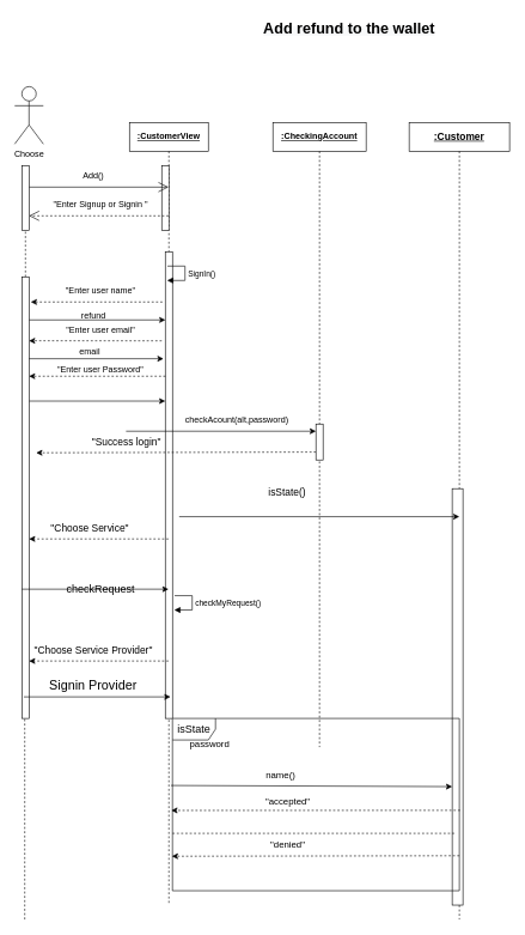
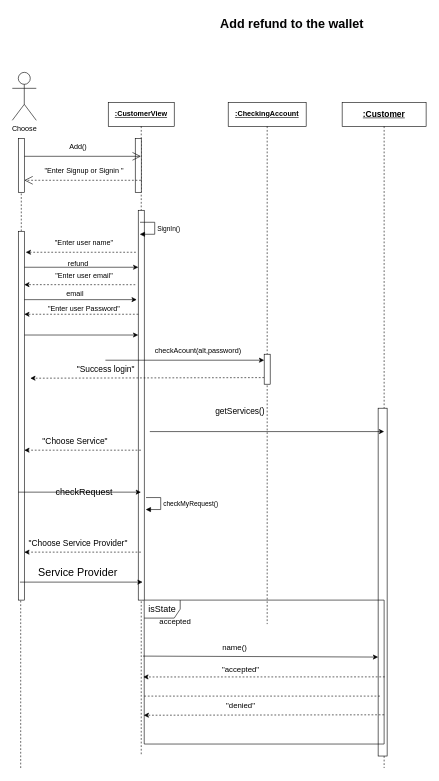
  <mxCell id="0" />
  <mxCell id="1" parent="0" />
  <mxCell id="2" value="Choose" style="shape=umlActor;verticalLabelPosition=bottom;verticalAlign=top;html=1;outlineConnect=0;" vertex="1" parent="1"><mxGeometry x="20" y="120" width="40" height="80" as="geometry" /></mxCell>
  <mxCell id="3" value="" style="endArrow=none;dashed=1;html=1;rounded=0;startArrow=none;" edge="1" parent="1" source="31"><mxGeometry width="50" height="50" relative="1" as="geometry"><mxPoint x="40" y="1020" as="sourcePoint" /><mxPoint x="40" y="230" as="targetPoint" /></mxGeometry></mxCell>
  <mxCell id="4" value="&lt;b style=&quot;&quot;&gt;&lt;u&gt;:CustomerView&lt;/u&gt;&lt;/b&gt;" style="shape=umlLifeline;perimeter=lifelinePerimeter;whiteSpace=wrap;html=1;container=1;collapsible=0;recursiveResize=0;outlineConnect=0;" vertex="1" parent="1"><mxGeometry x="180" y="170" width="110" height="1090" as="geometry" /></mxCell>
  <mxCell id="5" value="" style="html=1;points=[];perimeter=orthogonalPerimeter;fontSize=12;" vertex="1" parent="4"><mxGeometry x="45" y="60" width="10" height="90" as="geometry" /></mxCell>
  <mxCell id="6" value="&lt;font style=&quot;font-size: 14px;&quot;&gt;&quot;Choose Service Provider&quot;&lt;/font&gt;" style="text;html=1;strokeColor=none;fillColor=none;align=center;verticalAlign=middle;whiteSpace=wrap;rounded=0;fontSize=18;" vertex="1" parent="4"><mxGeometry x="-145" y="720" width="190" height="30" as="geometry" /></mxCell>
  <mxCell id="7" value="" style="html=1;points=[];perimeter=orthogonalPerimeter;fontSize=12;" vertex="1" parent="4"><mxGeometry x="50" y="180" width="10" height="650" as="geometry" /></mxCell>
  <mxCell id="8" value="&lt;u&gt;&lt;b&gt;:CheckingAccount&lt;/b&gt;&lt;/u&gt;" style="shape=umlLifeline;perimeter=lifelinePerimeter;whiteSpace=wrap;html=1;container=1;collapsible=0;recursiveResize=0;outlineConnect=0;" vertex="1" parent="1"><mxGeometry x="380" y="170" width="130" height="870" as="geometry" /></mxCell>
- <mxCell id="9" value="&lt;font style=&quot;font-size: 14px;&quot;&gt;isState()&lt;/font&gt;" style="text;html=1;strokeColor=none;fillColor=none;align=center;verticalAlign=middle;whiteSpace=wrap;rounded=0;fontSize=12;" vertex="1" parent="8"><mxGeometry x="-10" y="500" width="60" height="30" as="geometry" /></mxCell>
+ <mxCell id="9" value="&lt;font style=&quot;font-size: 14px;&quot;&gt;getServices()&lt;/font&gt;" style="text;html=1;strokeColor=none;fillColor=none;align=center;verticalAlign=middle;whiteSpace=wrap;rounded=0;fontSize=12;" vertex="1" parent="8"><mxGeometry x="-10" y="500" width="60" height="30" as="geometry" /></mxCell>
  <mxCell id="10" value="" style="endArrow=open;endFill=1;endSize=12;html=1;rounded=0;" edge="1" parent="1" target="4"><mxGeometry width="160" relative="1" as="geometry"><mxPoint x="40" y="260" as="sourcePoint" /><mxPoint x="490" y="330" as="targetPoint" /></mxGeometry></mxCell>
  <mxCell id="11" value="Add()" style="text;html=1;strokeColor=none;fillColor=none;align=center;verticalAlign=middle;whiteSpace=wrap;rounded=0;" vertex="1" parent="1"><mxGeometry x="100" y="230" width="60" height="30" as="geometry" /></mxCell>
  <mxCell id="12" value="" style="endArrow=open;endFill=1;endSize=12;html=1;rounded=0;dashed=1;" edge="1" parent="1" source="4"><mxGeometry width="160" relative="1" as="geometry"><mxPoint x="330" y="330" as="sourcePoint" /><mxPoint x="40" y="300" as="targetPoint" /></mxGeometry></mxCell>
  <mxCell id="13" value="&quot;Enter Signup or Signin &quot;" style="text;html=1;strokeColor=none;fillColor=none;align=center;verticalAlign=middle;whiteSpace=wrap;rounded=0;" vertex="1" parent="1"><mxGeometry x="70" y="270" width="140" height="30" as="geometry" /></mxCell>
  <mxCell id="14" value="SignIn()" style="edgeStyle=orthogonalEdgeStyle;html=1;align=left;spacingLeft=2;endArrow=block;rounded=0;entryX=1;entryY=0;" edge="1" parent="1"><mxGeometry relative="1" as="geometry"><mxPoint x="233" y="370" as="sourcePoint" /><Array as="points"><mxPoint x="257.5" y="370" /></Array><mxPoint x="232.5" y="390" as="targetPoint" /></mxGeometry></mxCell>
  <mxCell id="15" value="" style="endArrow=classic;html=1;rounded=0;exitX=0.483;exitY=0.273;exitDx=0;exitDy=0;exitPerimeter=0;entryX=0.155;entryY=0.273;entryDx=0;entryDy=0;entryPerimeter=0;dashed=1;" edge="1" parent="1"><mxGeometry width="50" height="50" relative="1" as="geometry"><mxPoint x="230.14" y="523.37" as="sourcePoint" /><mxPoint x="39.9" y="523.37" as="targetPoint" /></mxGeometry></mxCell>
  <mxCell id="16" value="&quot;Enter user name&quot;" style="text;html=1;strokeColor=none;fillColor=none;align=center;verticalAlign=middle;whiteSpace=wrap;rounded=0;" vertex="1" parent="1"><mxGeometry x="85" y="390" width="110" height="30" as="geometry" /></mxCell>
  <mxCell id="17" value="refund" style="text;html=1;strokeColor=none;fillColor=none;align=center;verticalAlign=middle;whiteSpace=wrap;rounded=0;" vertex="1" parent="1"><mxGeometry x="100" y="425" width="60" height="30" as="geometry" /></mxCell>
  <mxCell id="18" value="" style="endArrow=classic;html=1;rounded=0;dashed=1;startArrow=none;" edge="1" parent="1"><mxGeometry width="50" height="50" relative="1" as="geometry"><mxPoint x="226" y="420" as="sourcePoint" /><mxPoint x="42.42" y="420" as="targetPoint" /></mxGeometry></mxCell>
  <mxCell id="19" value="&quot;Enter user email&quot;" style="text;html=1;strokeColor=none;fillColor=none;align=center;verticalAlign=middle;whiteSpace=wrap;rounded=0;" vertex="1" parent="1"><mxGeometry x="85" y="445" width="110" height="30" as="geometry" /></mxCell>
  <mxCell id="20" value="" style="endArrow=classic;html=1;rounded=0;exitX=0.155;exitY=0.364;exitDx=0;exitDy=0;exitPerimeter=0;entryX=0.483;entryY=0.364;entryDx=0;entryDy=0;entryPerimeter=0;" edge="1" parent="1"><mxGeometry width="50" height="50" relative="1" as="geometry"><mxPoint x="39.86" y="445" as="sourcePoint" /><mxPoint x="230.1" y="445" as="targetPoint" /></mxGeometry></mxCell>
  <mxCell id="21" value="email" style="text;html=1;strokeColor=none;fillColor=none;align=center;verticalAlign=middle;whiteSpace=wrap;rounded=0;" vertex="1" parent="1"><mxGeometry x="94.98" y="475" width="60" height="30" as="geometry" /></mxCell>
  <mxCell id="22" value="&quot;Enter user Password&quot;" style="text;html=1;strokeColor=none;fillColor=none;align=center;verticalAlign=middle;whiteSpace=wrap;rounded=0;" vertex="1" parent="1"><mxGeometry x="70" y="500" width="140.02" height="30" as="geometry" /></mxCell>
  <mxCell id="23" value="" style="endArrow=classic;html=1;rounded=0;" edge="1" parent="1"><mxGeometry width="50" height="50" relative="1" as="geometry"><mxPoint x="40" y="558" as="sourcePoint" /><mxPoint x="230" y="558" as="targetPoint" /></mxGeometry></mxCell>
  <mxCell id="24" value="" style="endArrow=classic;html=1;rounded=0;" edge="1" parent="1"><mxGeometry width="50" height="50" relative="1" as="geometry"><mxPoint x="37.5" y="499" as="sourcePoint" /><mxPoint x="227.5" y="499" as="targetPoint" /></mxGeometry></mxCell>
  <mxCell id="25" value="" style="endArrow=classic;html=1;rounded=0;exitX=0.483;exitY=0.273;exitDx=0;exitDy=0;exitPerimeter=0;dashed=1;" edge="1" parent="1"><mxGeometry width="50" height="50" relative="1" as="geometry"><mxPoint x="225.06" y="474.09" as="sourcePoint" /><mxPoint x="39.94" y="474" as="targetPoint" /></mxGeometry></mxCell>
  <mxCell id="26" value="" style="endArrow=classic;html=1;rounded=0;exitX=0.5;exitY=0;exitDx=0;exitDy=0;" edge="1" parent="1" source="35"><mxGeometry width="50" height="50" relative="1" as="geometry"><mxPoint x="50" y="568" as="sourcePoint" /><mxPoint x="440" y="600" as="targetPoint" /></mxGeometry></mxCell>
  <mxCell id="27" value="checkAcount(alt,password)" style="text;html=1;strokeColor=none;fillColor=none;align=center;verticalAlign=middle;whiteSpace=wrap;rounded=0;" vertex="1" parent="1"><mxGeometry x="280" y="570" width="100" height="30" as="geometry" /></mxCell>
  <mxCell id="28" value="" style="endArrow=classic;html=1;rounded=0;dashed=1;" edge="1" parent="1"><mxGeometry width="50" height="50" relative="1" as="geometry"><mxPoint x="440" y="629" as="sourcePoint" /><mxPoint x="50" y="630" as="targetPoint" /></mxGeometry></mxCell>
  <mxCell id="29" value="&lt;u&gt;&lt;b&gt;:Customer&lt;/b&gt;&lt;/u&gt;" style="shape=umlLifeline;perimeter=lifelinePerimeter;whiteSpace=wrap;html=1;container=1;collapsible=0;recursiveResize=0;outlineConnect=0;fontSize=14;" vertex="1" parent="1"><mxGeometry x="570" y="170" width="140" height="1110" as="geometry" /></mxCell>
  <mxCell id="30" value="" style="html=1;points=[];perimeter=orthogonalPerimeter;fontSize=12;" vertex="1" parent="29"><mxGeometry x="60" y="510" width="15" height="580" as="geometry" /></mxCell>
  <mxCell id="31" value="" style="html=1;points=[];perimeter=orthogonalPerimeter;fontSize=12;" vertex="1" parent="1"><mxGeometry x="30" y="230" width="10" height="90" as="geometry" /></mxCell>
  <mxCell id="32" value="" style="endArrow=none;dashed=1;html=1;rounded=0;startArrow=none;" edge="1" parent="1" source="33" target="31"><mxGeometry width="50" height="50" relative="1" as="geometry"><mxPoint x="40" y="1020" as="sourcePoint" /><mxPoint x="40" y="230" as="targetPoint" /></mxGeometry></mxCell>
  <mxCell id="33" value="" style="html=1;points=[];perimeter=orthogonalPerimeter;fontSize=12;" vertex="1" parent="1"><mxGeometry x="30" y="385" width="10" height="615" as="geometry" /></mxCell>
  <mxCell id="34" value="" style="endArrow=none;dashed=1;html=1;rounded=0;startArrow=none;" edge="1" parent="1" target="33"><mxGeometry width="50" height="50" relative="1" as="geometry"><mxPoint x="34" y="1280" as="sourcePoint" /><mxPoint x="40" y="320" as="targetPoint" /></mxGeometry></mxCell>
  <mxCell id="35" value="&lt;font style=&quot;font-size: 14px;&quot;&gt;&quot;Success login&quot;&lt;/font&gt;" style="text;html=1;strokeColor=none;fillColor=none;align=center;verticalAlign=middle;whiteSpace=wrap;rounded=0;" vertex="1" parent="1"><mxGeometry x="41.5" y="600" width="267.5" height="30" as="geometry" /></mxCell>
  <mxCell id="36" value="" style="html=1;points=[];perimeter=orthogonalPerimeter;fontSize=12;" vertex="1" parent="1"><mxGeometry x="440" y="590" width="10" height="50" as="geometry" /></mxCell>
  <mxCell id="37" value="" style="endArrow=classic;html=1;rounded=0;fontSize=14;dashed=1;" edge="1" parent="1" source="4"><mxGeometry width="50" height="50" relative="1" as="geometry"><mxPoint x="390" y="830" as="sourcePoint" /><mxPoint x="40" y="750" as="targetPoint" /></mxGeometry></mxCell>
  <mxCell id="38" value="&quot;Choose Service&quot;" style="text;html=1;strokeColor=none;fillColor=none;align=center;verticalAlign=middle;whiteSpace=wrap;rounded=0;fontSize=14;" vertex="1" parent="1"><mxGeometry x="55" y="720" width="140" height="30" as="geometry" /></mxCell>
  <mxCell id="39" value="" style="endArrow=classic;html=1;rounded=0;fontSize=14;" edge="1" parent="1" target="4"><mxGeometry width="50" height="50" relative="1" as="geometry"><mxPoint x="30" y="820" as="sourcePoint" /><mxPoint x="440" y="770" as="targetPoint" /></mxGeometry></mxCell>
  <mxCell id="40" value="&lt;font style=&quot;font-size: 15px;&quot;&gt;checkRequest&lt;/font&gt;" style="text;html=1;strokeColor=none;fillColor=none;align=center;verticalAlign=middle;whiteSpace=wrap;rounded=0;fontSize=14;" vertex="1" parent="1"><mxGeometry x="110.01" y="805" width="60" height="30" as="geometry" /></mxCell>
  <mxCell id="41" value="" style="endArrow=classic;html=1;rounded=0;fontSize=12;exitX=-0.005;exitY=0.389;exitDx=0;exitDy=0;exitPerimeter=0;" edge="1" parent="1" source="47"><mxGeometry width="50" height="50" relative="1" as="geometry"><mxPoint x="239.324" y="1095" as="sourcePoint" /><mxPoint x="630" y="1095" as="targetPoint" /></mxGeometry></mxCell>
  <mxCell id="42" value="" style="endArrow=classic;html=1;rounded=0;fontSize=18;dashed=1;" edge="1" parent="1" source="4"><mxGeometry width="50" height="50" relative="1" as="geometry"><mxPoint x="350" y="710" as="sourcePoint" /><mxPoint x="40" y="920" as="targetPoint" /></mxGeometry></mxCell>
  <mxCell id="43" value="" style="endArrow=classic;html=1;rounded=0;fontSize=14;" edge="1" parent="1"><mxGeometry width="50" height="50" relative="1" as="geometry"><mxPoint x="32.73" y="970" as="sourcePoint" /><mxPoint x="237.23" y="970" as="targetPoint" /></mxGeometry></mxCell>
- <mxCell id="44" value="&lt;font style=&quot;font-size: 18px;&quot;&gt;Signin Provider&lt;/font&gt;" style="text;html=1;strokeColor=none;fillColor=none;align=center;verticalAlign=middle;whiteSpace=wrap;rounded=0;fontSize=14;" vertex="1" parent="1"><mxGeometry x="56.37" y="940" width="147.26" height="30" as="geometry" /></mxCell>
+ <mxCell id="44" value="&lt;font style=&quot;font-size: 18px;&quot;&gt;Service Provider&lt;/font&gt;" style="text;html=1;strokeColor=none;fillColor=none;align=center;verticalAlign=middle;whiteSpace=wrap;rounded=0;fontSize=14;" vertex="1" parent="1"><mxGeometry x="56.37" y="940" width="147.26" height="30" as="geometry" /></mxCell>
  <mxCell id="45" value="&lt;b style=&quot;color: rgb(0, 0, 0); font-family: Helvetica; font-size: 12px; font-style: normal; font-variant-ligatures: normal; font-variant-caps: normal; letter-spacing: normal; orphans: 2; text-align: center; text-indent: 0px; text-transform: none; widows: 2; word-spacing: 0px; -webkit-text-stroke-width: 0px; background-color: rgb(248, 249, 250); text-decoration-thickness: initial; text-decoration-style: initial; text-decoration-color: initial;&quot;&gt;&lt;font style=&quot;font-size: 21px;&quot;&gt;Add refund to the wallet&lt;/font&gt;&lt;/b&gt;" style="text;whiteSpace=wrap;html=1;fontSize=21;" vertex="1" parent="1"><mxGeometry x="365" y="20" width="330" height="40" as="geometry" /></mxCell>
  <mxCell id="46" value="checkMyRequest()" style="edgeStyle=orthogonalEdgeStyle;html=1;align=left;spacingLeft=2;endArrow=block;rounded=0;entryX=1;entryY=0;" edge="1" parent="1"><mxGeometry relative="1" as="geometry"><mxPoint x="243" y="829" as="sourcePoint" /><Array as="points"><mxPoint x="267.5" y="829" /></Array><mxPoint x="242.5" y="849" as="targetPoint" /></mxGeometry></mxCell>
  <mxCell id="47" value="isState" style="shape=umlFrame;whiteSpace=wrap;html=1;fontSize=15;" vertex="1" parent="1"><mxGeometry x="240" y="1000" width="400" height="240" as="geometry" /></mxCell>
- <mxCell id="48" value="password" style="text;align=center;fontStyle=0;verticalAlign=middle;spacingLeft=3;spacingRight=3;strokeColor=none;rotatable=0;points=[[0,0.5],[1,0.5]];portConstraint=eastwest;fontSize=13;" vertex="1" parent="1"><mxGeometry x="252.03" y="1022" width="80" height="26" as="geometry" /></mxCell>
+ <mxCell id="48" value="accepted" style="text;align=center;fontStyle=0;verticalAlign=middle;spacingLeft=3;spacingRight=3;strokeColor=none;rotatable=0;points=[[0,0.5],[1,0.5]];portConstraint=eastwest;fontSize=13;" vertex="1" parent="1"><mxGeometry x="252.03" y="1022" width="80" height="26" as="geometry" /></mxCell>
  <mxCell id="49" value="" style="endArrow=none;dashed=1;html=1;rounded=0;fontSize=14;entryX=0.99;entryY=0.667;entryDx=0;entryDy=0;entryPerimeter=0;exitX=0;exitY=0.667;exitDx=0;exitDy=0;exitPerimeter=0;" edge="1" parent="1" source="47" target="47"><mxGeometry width="50" height="50" relative="1" as="geometry"><mxPoint x="252.03" y="1155" as="sourcePoint" /><mxPoint x="636" y="1155" as="targetPoint" /></mxGeometry></mxCell>
  <mxCell id="50" value="name()" style="text;align=center;fontStyle=0;verticalAlign=middle;spacingLeft=3;spacingRight=3;strokeColor=none;rotatable=0;points=[[0,0.5],[1,0.5]];portConstraint=eastwest;fontSize=13;" vertex="1" parent="1"><mxGeometry x="351.03" y="1065" width="80" height="26" as="geometry" /></mxCell>
  <mxCell id="51" value="" style="endArrow=classic;html=1;rounded=0;fontSize=12;" edge="1" parent="1"><mxGeometry width="50" height="50" relative="1" as="geometry"><mxPoint x="249.324" y="719" as="sourcePoint" /><mxPoint x="640" y="719" as="targetPoint" /></mxGeometry></mxCell>
  <mxCell id="52" value="" style="endArrow=classic;html=1;rounded=0;fontSize=14;dashed=1;entryX=-0.004;entryY=0.534;entryDx=0;entryDy=0;entryPerimeter=0;" edge="1" parent="1" target="47"><mxGeometry width="50" height="50" relative="1" as="geometry"><mxPoint x="641" y="1128" as="sourcePoint" /><mxPoint x="330.96" y="1125" as="targetPoint" /></mxGeometry></mxCell>
  <mxCell id="53" value="&quot;accepted&quot;" style="text;align=center;fontStyle=0;verticalAlign=middle;spacingLeft=3;spacingRight=3;strokeColor=none;rotatable=0;points=[[0,0.5],[1,0.5]];portConstraint=eastwest;fontSize=13;" vertex="1" parent="1"><mxGeometry x="361.03" y="1102" width="80" height="26" as="geometry" /></mxCell>
  <mxCell id="54" value="" style="endArrow=classic;html=1;rounded=0;fontSize=14;dashed=1;exitX=1;exitY=0.776;exitDx=0;exitDy=0;exitPerimeter=0;entryX=-0.002;entryY=0.779;entryDx=0;entryDy=0;entryPerimeter=0;" edge="1" parent="1"><mxGeometry width="50" height="50" relative="1" as="geometry"><mxPoint x="640" y="1191.24" as="sourcePoint" /><mxPoint x="239.2" y="1191.96" as="targetPoint" /></mxGeometry></mxCell>
  <mxCell id="55" value="&quot;denied&quot;" style="text;align=center;fontStyle=0;verticalAlign=middle;spacingLeft=3;spacingRight=3;strokeColor=none;rotatable=0;points=[[0,0.5],[1,0.5]];portConstraint=eastwest;fontSize=13;" vertex="1" parent="1"><mxGeometry x="361.03" y="1162" width="80" height="26" as="geometry" /></mxCell>
